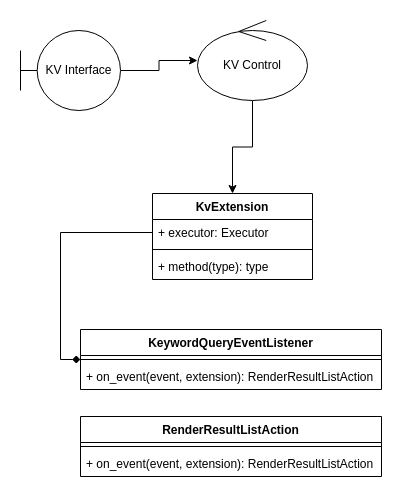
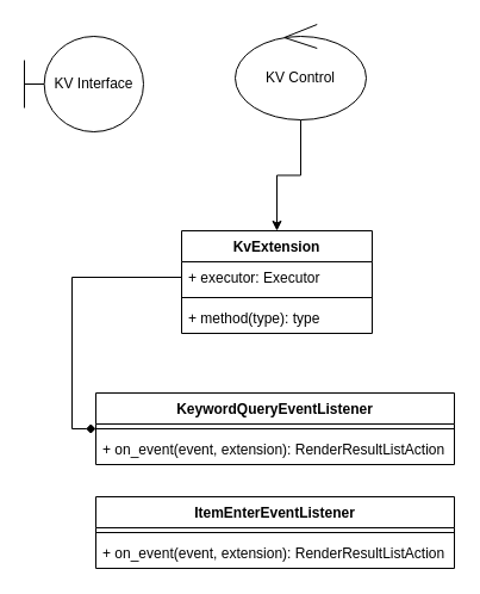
  <mxCell id="0" />
  <mxCell id="1" parent="0" />
  <mxCell id="2" value="KvExtension" style="swimlane;fontStyle=1;align=center;verticalAlign=top;childLayout=stackLayout;horizontal=1;startSize=26;horizontalStack=0;resizeParent=1;resizeParentMax=0;resizeLast=0;collapsible=1;marginBottom=0;" vertex="1" parent="1"><mxGeometry x="152" y="193" width="160" height="86" as="geometry" /></mxCell>
  <mxCell id="3" value="+ executor: Executor" style="text;strokeColor=none;fillColor=none;align=left;verticalAlign=top;spacingLeft=4;spacingRight=4;overflow=hidden;rotatable=0;points=[[0,0.5],[1,0.5]];portConstraint=eastwest;" vertex="1" parent="2"><mxGeometry y="26" width="160" height="26" as="geometry" /></mxCell>
  <mxCell id="4" value="" style="line;strokeWidth=1;fillColor=none;align=left;verticalAlign=middle;spacingTop=-1;spacingLeft=3;spacingRight=3;rotatable=0;labelPosition=right;points=[];portConstraint=eastwest;" vertex="1" parent="2"><mxGeometry y="52" width="160" height="8" as="geometry" /></mxCell>
  <mxCell id="5" value="+ method(type): type" style="text;strokeColor=none;fillColor=none;align=left;verticalAlign=top;spacingLeft=4;spacingRight=4;overflow=hidden;rotatable=0;points=[[0,0.5],[1,0.5]];portConstraint=eastwest;" vertex="1" parent="2"><mxGeometry y="60" width="160" height="26" as="geometry" /></mxCell>
  <mxCell id="6" value="KeywordQueryEventListener" style="swimlane;fontStyle=1;align=center;verticalAlign=top;childLayout=stackLayout;horizontal=1;startSize=26;horizontalStack=0;resizeParent=1;resizeParentMax=0;resizeLast=0;collapsible=1;marginBottom=0;" vertex="1" parent="1"><mxGeometry x="80" y="329" width="301" height="60" as="geometry" /></mxCell>
  <mxCell id="7" value="" style="line;strokeWidth=1;fillColor=none;align=left;verticalAlign=middle;spacingTop=-1;spacingLeft=3;spacingRight=3;rotatable=0;labelPosition=right;points=[];portConstraint=eastwest;" vertex="1" parent="6"><mxGeometry y="26" width="301" height="8" as="geometry" /></mxCell>
  <mxCell id="8" value="+ on_event(event, extension): RenderResultListAction" style="text;strokeColor=none;fillColor=none;align=left;verticalAlign=top;spacingLeft=4;spacingRight=4;overflow=hidden;rotatable=0;points=[[0,0.5],[1,0.5]];portConstraint=eastwest;" vertex="1" parent="6"><mxGeometry y="34" width="301" height="26" as="geometry" /></mxCell>
- <mxCell id="9" value="RenderResultListAction" style="swimlane;fontStyle=1;align=center;verticalAlign=top;childLayout=stackLayout;horizontal=1;startSize=26;horizontalStack=0;resizeParent=1;resizeParentMax=0;resizeLast=0;collapsible=1;marginBottom=0;" vertex="1" parent="1"><mxGeometry x="80" y="416" width="301" height="60" as="geometry" /></mxCell>
+ <mxCell id="9" value="ItemEnterEventListener" style="swimlane;fontStyle=1;align=center;verticalAlign=top;childLayout=stackLayout;horizontal=1;startSize=26;horizontalStack=0;resizeParent=1;resizeParentMax=0;resizeLast=0;collapsible=1;marginBottom=0;" vertex="1" parent="1"><mxGeometry x="80" y="416" width="301" height="60" as="geometry" /></mxCell>
  <mxCell id="10" value="" style="line;strokeWidth=1;fillColor=none;align=left;verticalAlign=middle;spacingTop=-1;spacingLeft=3;spacingRight=3;rotatable=0;labelPosition=right;points=[];portConstraint=eastwest;" vertex="1" parent="9"><mxGeometry y="26" width="301" height="8" as="geometry" /></mxCell>
  <mxCell id="11" value="+ on_event(event, extension): RenderResultListAction" style="text;strokeColor=none;fillColor=none;align=left;verticalAlign=top;spacingLeft=4;spacingRight=4;overflow=hidden;rotatable=0;points=[[0,0.5],[1,0.5]];portConstraint=eastwest;" vertex="1" parent="9"><mxGeometry y="34" width="301" height="26" as="geometry" /></mxCell>
- <mxCell id="12" value="" style="edgeStyle=orthogonalEdgeStyle;rounded=0;orthogonalLoop=1;jettySize=auto;html=1;" edge="1" parent="1" source="13" target="15"><mxGeometry relative="1" as="geometry" /></mxCell>
  <mxCell id="13" value="KV Interface" style="shape=umlBoundary;whiteSpace=wrap;html=1;" vertex="1" parent="1"><mxGeometry x="20" y="30" width="100" height="80" as="geometry" /></mxCell>
  <mxCell id="14" style="edgeStyle=orthogonalEdgeStyle;rounded=0;orthogonalLoop=1;jettySize=auto;html=1;entryX=0.5;entryY=0;entryDx=0;entryDy=0;" edge="1" parent="1" source="15" target="2"><mxGeometry relative="1" as="geometry" /></mxCell>
  <mxCell id="15" value="KV Control" style="ellipse;shape=umlControl;whiteSpace=wrap;html=1;" vertex="1" parent="1"><mxGeometry x="197" y="20" width="110" height="80" as="geometry" /></mxCell>
  <mxCell id="16" style="edgeStyle=orthogonalEdgeStyle;rounded=0;orthogonalLoop=1;jettySize=auto;html=1;entryX=0;entryY=0.5;entryDx=0;entryDy=0;endArrow=diamond;" edge="1" parent="1" source="3" target="6"><mxGeometry relative="1" as="geometry" /></mxCell>
